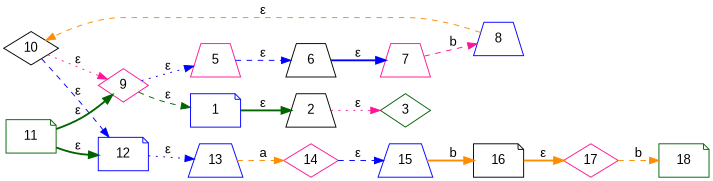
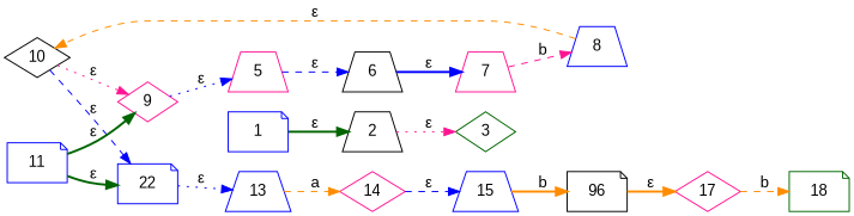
  digraph {
    fontname="Liberation Sans"
    rankdir=LR
    node [color=blue fontname="Liberation Sans" shape=trapezium]
    edge [color=blue fontname="Liberation Sans" style=dashed]
    18 [color=darkgreen shape=note]
    1 [shape=note]
    2 [color=black]
    3 [color=darkgreen shape=diamond]
    10 [color=black shape=diamond]
    9 [color=deeppink shape=diamond]
-   12 [shape=note]
+   12 [shape=note label=22]
    5 [color=deeppink]
    13
    6 [color=black]
    7 [color=deeppink]
    8
    14 [color=deeppink shape=diamond]
-   11 [color=darkgreen shape=note]
+   11 [shape=note]
    15
-   16 [color=black shape=note]
+   16 [color=black shape=note label=96]
    17 [color=deeppink shape=diamond]
    1 -> 2 [color=darkgreen label="ε" style=bold]
    2 -> 3 [color=deeppink label="ε" style=dotted]
    10 -> 9 [color=deeppink label="ε" style=dotted]
    10 -> 12 [label="ε"]
-   9 -> 1 [color=darkgreen label="ε"]
    9 -> 5 [label="ε" style=dotted]
    12 -> 13 [label="ε" style=dotted]
    5 -> 6 [label="ε"]
    13 -> 14 [color=darkorange label=a]
    6 -> 7 [label="ε" style=bold]
    7 -> 8 [color=deeppink label=b]
    8 -> 10 [color=darkorange label="ε"]
    14 -> 15 [label="ε"]
    11 -> 9 [color=darkgreen label="ε" style=bold]
    11 -> 12 [color=darkgreen label="ε" style=bold]
    15 -> 16 [color=darkorange label=b style=bold]
    16 -> 17 [color=darkorange label="ε" style=bold]
    17 -> 18 [color=darkorange label=b]
  }
